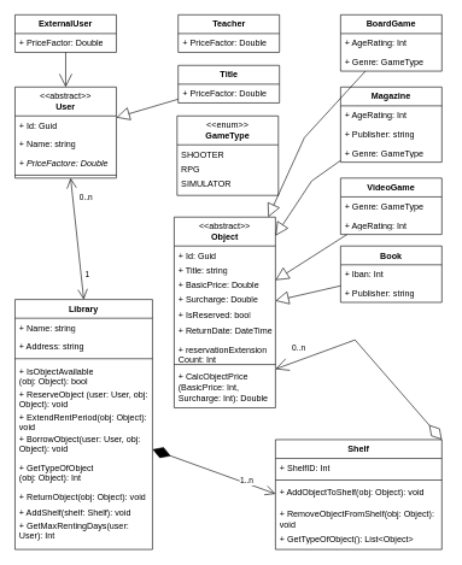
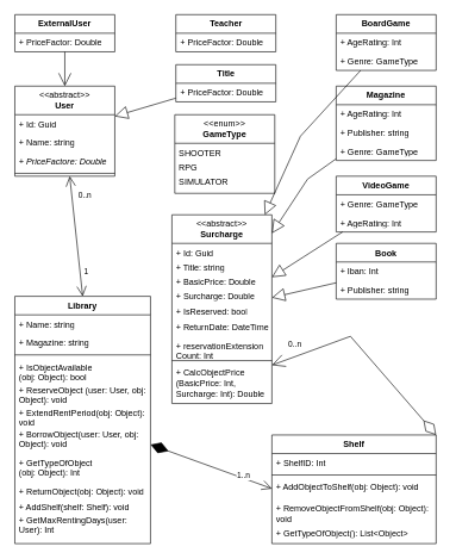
  <mxCell id="0" />
  <mxCell id="1" parent="0" />
  <mxCell id="2" value="Library" style="swimlane;fontStyle=1;align=center;verticalAlign=top;childLayout=stackLayout;horizontal=1;startSize=26;horizontalStack=0;resizeParent=1;resizeParentMax=0;resizeLast=0;collapsible=1;marginBottom=0;whiteSpace=wrap;html=1;" parent="1" vertex="1"><mxGeometry x="20" y="414" width="190" height="346" as="geometry" /></mxCell>
  <mxCell id="3" value="+ Name: string" style="text;strokeColor=none;fillColor=none;align=left;verticalAlign=top;spacingLeft=4;spacingRight=4;overflow=hidden;rotatable=0;points=[[0,0.5],[1,0.5]];portConstraint=eastwest;whiteSpace=wrap;html=1;" parent="2" vertex="1"><mxGeometry y="26" width="190" height="26" as="geometry" /></mxCell>
- <mxCell id="4" value="+ Address: string" style="text;strokeColor=none;fillColor=none;align=left;verticalAlign=top;spacingLeft=4;spacingRight=4;overflow=hidden;rotatable=0;points=[[0,0.5],[1,0.5]];portConstraint=eastwest;whiteSpace=wrap;html=1;" parent="2" vertex="1"><mxGeometry y="52" width="190" height="26" as="geometry" /></mxCell>
+ <mxCell id="4" value="+ Magazine: string" style="text;strokeColor=none;fillColor=none;align=left;verticalAlign=top;spacingLeft=4;spacingRight=4;overflow=hidden;rotatable=0;points=[[0,0.5],[1,0.5]];portConstraint=eastwest;whiteSpace=wrap;html=1;" parent="2" vertex="1"><mxGeometry y="52" width="190" height="26" as="geometry" /></mxCell>
  <mxCell id="5" value="" style="line;strokeWidth=1;fillColor=none;align=left;verticalAlign=middle;spacingTop=-1;spacingLeft=3;spacingRight=3;rotatable=0;labelPosition=right;points=[];portConstraint=eastwest;strokeColor=inherit;" parent="2" vertex="1"><mxGeometry y="78" width="190" height="8" as="geometry" /></mxCell>
  <mxCell id="6" value="+ IsObjectAvailable&lt;div&gt;(obj: Object): bool&lt;/div&gt;" style="text;strokeColor=none;fillColor=none;align=left;verticalAlign=top;spacingLeft=4;spacingRight=4;overflow=hidden;rotatable=0;points=[[0,0.5],[1,0.5]];portConstraint=eastwest;whiteSpace=wrap;html=1;" parent="2" vertex="1"><mxGeometry y="86" width="190" height="32" as="geometry" /></mxCell>
  <mxCell id="7" value="+ ReserveObject&amp;nbsp;&lt;span style=&quot;background-color: initial;&quot;&gt;(user: User, obj: Object): void&lt;/span&gt;" style="text;strokeColor=none;fillColor=none;align=left;verticalAlign=top;spacingLeft=4;spacingRight=4;overflow=hidden;rotatable=0;points=[[0,0.5],[1,0.5]];portConstraint=eastwest;whiteSpace=wrap;html=1;" parent="2" vertex="1"><mxGeometry y="118" width="190" height="32" as="geometry" /></mxCell>
  <mxCell id="8" value="+ ExtendRentPeriod&lt;span style=&quot;background-color: initial;&quot;&gt;(obj: Object): void&lt;/span&gt;" style="text;strokeColor=none;fillColor=none;align=left;verticalAlign=top;spacingLeft=4;spacingRight=4;overflow=hidden;rotatable=0;points=[[0,0.5],[1,0.5]];portConstraint=eastwest;whiteSpace=wrap;html=1;" parent="2" vertex="1"><mxGeometry y="150" width="190" height="30" as="geometry" /></mxCell>
  <mxCell id="9" value="+ BorrowObject(user: User, obj: Object): void" style="text;strokeColor=none;fillColor=none;align=left;verticalAlign=top;spacingLeft=4;spacingRight=4;overflow=hidden;rotatable=0;points=[[0,0.5],[1,0.5]];portConstraint=eastwest;whiteSpace=wrap;html=1;" parent="2" vertex="1"><mxGeometry y="180" width="190" height="40" as="geometry" /></mxCell>
  <mxCell id="10" value="+ GetTypeOfObject&lt;div&gt;(obj: Object): Int&lt;/div&gt;" style="text;strokeColor=none;fillColor=none;align=left;verticalAlign=top;spacingLeft=4;spacingRight=4;overflow=hidden;rotatable=0;points=[[0,0.5],[1,0.5]];portConstraint=eastwest;whiteSpace=wrap;html=1;" parent="2" vertex="1"><mxGeometry y="220" width="190" height="40" as="geometry" /></mxCell>
  <mxCell id="11" value="+ ReturnObject(obj: Object): void" style="text;strokeColor=none;fillColor=none;align=left;verticalAlign=top;spacingLeft=4;spacingRight=4;overflow=hidden;rotatable=0;points=[[0,0.5],[1,0.5]];portConstraint=eastwest;whiteSpace=wrap;html=1;" parent="2" vertex="1"><mxGeometry y="260" width="190" height="22" as="geometry" /></mxCell>
  <mxCell id="12" value="+ AddShelf(shelf: Shelf): void" style="text;strokeColor=none;fillColor=none;align=left;verticalAlign=top;spacingLeft=4;spacingRight=4;overflow=hidden;rotatable=0;points=[[0,0.5],[1,0.5]];portConstraint=eastwest;whiteSpace=wrap;html=1;" parent="2" vertex="1"><mxGeometry y="282" width="190" height="18" as="geometry" /></mxCell>
  <mxCell id="13" value="+ GetMaxRentingDays(user: User): Int" style="text;strokeColor=none;fillColor=none;align=left;verticalAlign=top;spacingLeft=4;spacingRight=4;overflow=hidden;rotatable=0;points=[[0,0.5],[1,0.5]];portConstraint=eastwest;whiteSpace=wrap;html=1;" parent="2" vertex="1"><mxGeometry y="300" width="190" height="46" as="geometry" /></mxCell>
  <mxCell id="14" value="&lt;b&gt;Book&lt;/b&gt;" style="swimlane;fontStyle=0;align=center;verticalAlign=top;childLayout=stackLayout;horizontal=1;startSize=26;horizontalStack=0;resizeParent=1;resizeParentMax=0;resizeLast=0;collapsible=1;marginBottom=0;whiteSpace=wrap;html=1;" parent="1" vertex="1"><mxGeometry x="470" y="340" width="140" height="78" as="geometry" /></mxCell>
  <mxCell id="15" value="+ Iban: Int" style="text;strokeColor=none;fillColor=none;align=left;verticalAlign=top;spacingLeft=4;spacingRight=4;overflow=hidden;rotatable=0;points=[[0,0.5],[1,0.5]];portConstraint=eastwest;whiteSpace=wrap;html=1;" parent="14" vertex="1"><mxGeometry y="26" width="140" height="26" as="geometry" /></mxCell>
  <mxCell id="16" value="+ Publisher: string" style="text;strokeColor=none;fillColor=none;align=left;verticalAlign=top;spacingLeft=4;spacingRight=4;overflow=hidden;rotatable=0;points=[[0,0.5],[1,0.5]];portConstraint=eastwest;whiteSpace=wrap;html=1;" parent="14" vertex="1"><mxGeometry y="52" width="140" height="26" as="geometry" /></mxCell>
  <mxCell id="17" value="&lt;b&gt;Shelf&lt;/b&gt;" style="swimlane;fontStyle=0;align=center;verticalAlign=top;childLayout=stackLayout;horizontal=1;startSize=26;horizontalStack=0;resizeParent=1;resizeParentMax=0;resizeLast=0;collapsible=1;marginBottom=0;whiteSpace=wrap;html=1;" parent="1" vertex="1"><mxGeometry x="380" y="608" width="230" height="152" as="geometry" /></mxCell>
  <mxCell id="18" value="+ ShelfID: Int" style="text;strokeColor=none;fillColor=none;align=left;verticalAlign=top;spacingLeft=4;spacingRight=4;overflow=hidden;rotatable=0;points=[[0,0.5],[1,0.5]];portConstraint=eastwest;whiteSpace=wrap;html=1;" parent="17" vertex="1"><mxGeometry y="26" width="230" height="26" as="geometry" /></mxCell>
  <mxCell id="19" value="" style="line;strokeWidth=1;fillColor=none;align=left;verticalAlign=middle;spacingTop=-1;spacingLeft=3;spacingRight=3;rotatable=0;labelPosition=right;points=[];portConstraint=eastwest;strokeColor=inherit;" parent="17" vertex="1"><mxGeometry y="52" width="230" height="8" as="geometry" /></mxCell>
  <mxCell id="20" value="+ AddObjectToShelf(obj: Object): void" style="text;strokeColor=none;fillColor=none;align=left;verticalAlign=top;spacingLeft=4;spacingRight=4;overflow=hidden;rotatable=0;points=[[0,0.5],[1,0.5]];portConstraint=eastwest;whiteSpace=wrap;html=1;" parent="17" vertex="1"><mxGeometry y="60" width="230" height="30" as="geometry" /></mxCell>
  <mxCell id="21" value="+ RemoveObjectFromShelf(obj: Object): void" style="text;strokeColor=none;fillColor=none;align=left;verticalAlign=top;spacingLeft=4;spacingRight=4;overflow=hidden;rotatable=0;points=[[0,0.5],[1,0.5]];portConstraint=eastwest;whiteSpace=wrap;html=1;" parent="17" vertex="1"><mxGeometry y="90" width="230" height="34" as="geometry" /></mxCell>
  <mxCell id="22" value="+ GetTypeOfObject(): List&amp;lt;Object&amp;gt;" style="text;strokeColor=none;fillColor=none;align=left;verticalAlign=top;spacingLeft=4;spacingRight=4;overflow=hidden;rotatable=0;points=[[0,0.5],[1,0.5]];portConstraint=eastwest;whiteSpace=wrap;html=1;" parent="17" vertex="1"><mxGeometry y="124" width="230" height="28" as="geometry" /></mxCell>
  <mxCell id="23" value="" style="endArrow=diamondThin;endFill=1;endSize=24;html=1;rounded=0;startArrow=open;startFill=0;sourcePerimeterSpacing=8;startSize=12;fontStyle=4;exitX=0;exitY=0.5;exitDx=0;exitDy=0;" parent="1" source="20" target="2" edge="1"><mxGeometry x="0.035" y="-14" width="160" relative="1" as="geometry"><mxPoint x="370" y="663" as="sourcePoint" /><mxPoint x="178" y="840" as="targetPoint" /><Array as="points" /><mxPoint as="offset" /></mxGeometry></mxCell>
  <mxCell id="24" value="1..n" style="edgeLabel;html=1;align=center;verticalAlign=middle;resizable=0;points=[];" parent="23" vertex="1" connectable="0"><mxGeometry x="0.015" relative="1" as="geometry"><mxPoint x="46" y="13" as="offset" /></mxGeometry></mxCell>
  <mxCell id="25" value="" style="endArrow=diamondThin;endFill=0;endSize=24;html=1;rounded=0;entryX=1;entryY=0;entryDx=0;entryDy=0;startArrow=open;startFill=0;sourcePerimeterSpacing=0;targetPerimeterSpacing=0;startSize=16;" parent="1" source="62" target="17" edge="1"><mxGeometry width="160" relative="1" as="geometry"><mxPoint x="520" y="550" as="sourcePoint" /><mxPoint x="238" y="900" as="targetPoint" /><Array as="points"><mxPoint x="490" y="470" /></Array></mxGeometry></mxCell>
  <mxCell id="26" value="0..n" style="edgeLabel;html=1;align=center;verticalAlign=middle;resizable=0;points=[];" parent="25" vertex="1" connectable="0"><mxGeometry x="-0.58" y="-1" relative="1" as="geometry"><mxPoint x="-28" y="-9" as="offset" /></mxGeometry></mxCell>
  <mxCell id="27" value="" style="endArrow=open;endFill=1;endSize=12;html=1;rounded=0;startArrow=open;startFill=0;startSize=12;exitX=0.5;exitY=0;exitDx=0;exitDy=0;" parent="1" source="2" target="30" edge="1"><mxGeometry width="160" relative="1" as="geometry"><mxPoint x="187.589" y="910" as="sourcePoint" /><mxPoint x="80.001" y="600" as="targetPoint" /><Array as="points" /></mxGeometry></mxCell>
  <mxCell id="28" value="0..n" style="edgeLabel;html=1;align=center;verticalAlign=middle;resizable=0;points=[];" parent="27" vertex="1" connectable="0"><mxGeometry x="0.7" y="-3" relative="1" as="geometry"><mxPoint x="15" y="1" as="offset" /></mxGeometry></mxCell>
  <mxCell id="29" value="1" style="edgeLabel;html=1;align=center;verticalAlign=middle;resizable=0;points=[];" parent="27" vertex="1" connectable="0"><mxGeometry x="-0.7" y="2" relative="1" as="geometry"><mxPoint x="9" y="-10" as="offset" /></mxGeometry></mxCell>
  <mxCell id="30" value="&amp;lt;&amp;lt;abstract&amp;gt;&lt;span style=&quot;background-color: initial;&quot;&gt;&amp;gt;&lt;/span&gt;&lt;div&gt;&lt;span style=&quot;background-color: initial;&quot;&gt;&lt;b&gt;User&lt;/b&gt;&lt;/span&gt;&lt;/div&gt;" style="swimlane;fontStyle=0;childLayout=stackLayout;horizontal=1;startSize=40;fillColor=none;horizontalStack=0;resizeParent=1;resizeParentMax=0;resizeLast=0;collapsible=1;marginBottom=0;whiteSpace=wrap;html=1;" parent="1" vertex="1"><mxGeometry x="20" y="120" width="140" height="126" as="geometry" /></mxCell>
  <mxCell id="31" value="+ Id: Guid" style="text;strokeColor=none;fillColor=none;align=left;verticalAlign=top;spacingLeft=4;spacingRight=4;overflow=hidden;rotatable=0;points=[[0,0.5],[1,0.5]];portConstraint=eastwest;whiteSpace=wrap;html=1;" parent="30" vertex="1"><mxGeometry y="40" width="140" height="26" as="geometry" /></mxCell>
  <mxCell id="32" value="+ Name: string" style="text;strokeColor=none;fillColor=none;align=left;verticalAlign=top;spacingLeft=4;spacingRight=4;overflow=hidden;rotatable=0;points=[[0,0.5],[1,0.5]];portConstraint=eastwest;whiteSpace=wrap;html=1;" parent="30" vertex="1"><mxGeometry y="66" width="140" height="26" as="geometry" /></mxCell>
  <mxCell id="33" value="&lt;i&gt;+ PriceFactore: Double&lt;/i&gt;" style="text;strokeColor=none;fillColor=none;align=left;verticalAlign=top;spacingLeft=4;spacingRight=4;overflow=hidden;rotatable=0;points=[[0,0.5],[1,0.5]];portConstraint=eastwest;whiteSpace=wrap;html=1;" parent="30" vertex="1"><mxGeometry y="92" width="140" height="26" as="geometry" /></mxCell>
  <mxCell id="34" value="" style="line;strokeWidth=1;fillColor=none;align=left;verticalAlign=middle;spacingTop=-1;spacingLeft=3;spacingRight=3;rotatable=0;labelPosition=right;points=[];portConstraint=eastwest;strokeColor=inherit;" parent="30" vertex="1"><mxGeometry y="118" width="140" height="8" as="geometry" /></mxCell>
  <mxCell id="35" value="&lt;b&gt;Magazine&lt;/b&gt;" style="swimlane;fontStyle=0;childLayout=stackLayout;horizontal=1;startSize=26;fillColor=none;horizontalStack=0;resizeParent=1;resizeParentMax=0;resizeLast=0;collapsible=1;marginBottom=0;whiteSpace=wrap;html=1;" parent="1" vertex="1"><mxGeometry x="470" y="120" width="140" height="104" as="geometry" /></mxCell>
  <mxCell id="36" value="+ AgeRating: Int" style="text;strokeColor=none;fillColor=none;align=left;verticalAlign=top;spacingLeft=4;spacingRight=4;overflow=hidden;rotatable=0;points=[[0,0.5],[1,0.5]];portConstraint=eastwest;whiteSpace=wrap;html=1;" parent="35" vertex="1"><mxGeometry y="26" width="140" height="26" as="geometry" /></mxCell>
  <mxCell id="37" value="+ Publisher: string" style="text;strokeColor=none;fillColor=none;align=left;verticalAlign=top;spacingLeft=4;spacingRight=4;overflow=hidden;rotatable=0;points=[[0,0.5],[1,0.5]];portConstraint=eastwest;whiteSpace=wrap;html=1;" parent="35" vertex="1"><mxGeometry y="52" width="140" height="26" as="geometry" /></mxCell>
  <mxCell id="38" value="+ Genre: GameType&amp;nbsp;" style="text;strokeColor=none;fillColor=none;align=left;verticalAlign=top;spacingLeft=4;spacingRight=4;overflow=hidden;rotatable=0;points=[[0,0.5],[1,0.5]];portConstraint=eastwest;whiteSpace=wrap;html=1;" parent="35" vertex="1"><mxGeometry y="78" width="140" height="26" as="geometry" /></mxCell>
  <mxCell id="39" value="&lt;b&gt;BoardGame&lt;/b&gt;" style="swimlane;fontStyle=0;childLayout=stackLayout;horizontal=1;startSize=26;fillColor=none;horizontalStack=0;resizeParent=1;resizeParentMax=0;resizeLast=0;collapsible=1;marginBottom=0;whiteSpace=wrap;html=1;" parent="1" vertex="1"><mxGeometry x="470" y="20" width="140" height="78" as="geometry" /></mxCell>
  <mxCell id="40" value="+ AgeRating: Int" style="text;strokeColor=none;fillColor=none;align=left;verticalAlign=top;spacingLeft=4;spacingRight=4;overflow=hidden;rotatable=0;points=[[0,0.5],[1,0.5]];portConstraint=eastwest;whiteSpace=wrap;html=1;" parent="39" vertex="1"><mxGeometry y="26" width="140" height="26" as="geometry" /></mxCell>
  <mxCell id="41" value="+ Genre: GameType&amp;nbsp;" style="text;strokeColor=none;fillColor=none;align=left;verticalAlign=top;spacingLeft=4;spacingRight=4;overflow=hidden;rotatable=0;points=[[0,0.5],[1,0.5]];portConstraint=eastwest;whiteSpace=wrap;html=1;" parent="39" vertex="1"><mxGeometry y="52" width="140" height="26" as="geometry" /></mxCell>
  <mxCell id="42" value="&lt;b&gt;VideoGame&lt;/b&gt;" style="swimlane;fontStyle=0;childLayout=stackLayout;horizontal=1;startSize=26;fillColor=none;horizontalStack=0;resizeParent=1;resizeParentMax=0;resizeLast=0;collapsible=1;marginBottom=0;whiteSpace=wrap;html=1;" parent="1" vertex="1"><mxGeometry x="470" y="246" width="140" height="78" as="geometry" /></mxCell>
  <mxCell id="43" value="+ Genre: GameType&amp;nbsp;" style="text;strokeColor=none;fillColor=none;align=left;verticalAlign=top;spacingLeft=4;spacingRight=4;overflow=hidden;rotatable=0;points=[[0,0.5],[1,0.5]];portConstraint=eastwest;whiteSpace=wrap;html=1;" parent="42" vertex="1"><mxGeometry y="26" width="140" height="26" as="geometry" /></mxCell>
  <mxCell id="44" value="+ AgeRating: Int" style="text;strokeColor=none;fillColor=none;align=left;verticalAlign=top;spacingLeft=4;spacingRight=4;overflow=hidden;rotatable=0;points=[[0,0.5],[1,0.5]];portConstraint=eastwest;whiteSpace=wrap;html=1;" parent="42" vertex="1"><mxGeometry y="52" width="140" height="26" as="geometry" /></mxCell>
  <mxCell id="45" value="&lt;b&gt;ExternalUser&lt;/b&gt;" style="swimlane;fontStyle=0;childLayout=stackLayout;horizontal=1;startSize=26;fillColor=none;horizontalStack=0;resizeParent=1;resizeParentMax=0;resizeLast=0;collapsible=1;marginBottom=0;whiteSpace=wrap;html=1;" parent="1" vertex="1"><mxGeometry x="20" y="20" width="140" height="52" as="geometry" /></mxCell>
  <mxCell id="46" value="+ PriceFactor: Double" style="text;strokeColor=none;fillColor=none;align=left;verticalAlign=top;spacingLeft=4;spacingRight=4;overflow=hidden;rotatable=0;points=[[0,0.5],[1,0.5]];portConstraint=eastwest;whiteSpace=wrap;html=1;" parent="45" vertex="1"><mxGeometry y="26" width="140" height="26" as="geometry" /></mxCell>
  <mxCell id="47" value="&lt;b&gt;Title&lt;/b&gt;" style="swimlane;fontStyle=0;childLayout=stackLayout;horizontal=1;startSize=26;fillColor=none;horizontalStack=0;resizeParent=1;resizeParentMax=0;resizeLast=0;collapsible=1;marginBottom=0;whiteSpace=wrap;html=1;" parent="1" vertex="1"><mxGeometry x="245.5" y="90" width="140" height="52" as="geometry" /></mxCell>
  <mxCell id="48" value="+ PriceFactor: Double" style="text;strokeColor=none;fillColor=none;align=left;verticalAlign=top;spacingLeft=4;spacingRight=4;overflow=hidden;rotatable=0;points=[[0,0.5],[1,0.5]];portConstraint=eastwest;whiteSpace=wrap;html=1;" parent="47" vertex="1"><mxGeometry y="26" width="140" height="26" as="geometry" /></mxCell>
  <mxCell id="49" value="&lt;b&gt;Teacher&lt;/b&gt;" style="swimlane;fontStyle=0;childLayout=stackLayout;horizontal=1;startSize=26;fillColor=none;horizontalStack=0;resizeParent=1;resizeParentMax=0;resizeLast=0;collapsible=1;marginBottom=0;whiteSpace=wrap;html=1;" parent="1" vertex="1"><mxGeometry x="245.5" y="20" width="140" height="52" as="geometry" /></mxCell>
  <mxCell id="50" value="+ PriceFactor: Double" style="text;strokeColor=none;fillColor=none;align=left;verticalAlign=top;spacingLeft=4;spacingRight=4;overflow=hidden;rotatable=0;points=[[0,0.5],[1,0.5]];portConstraint=eastwest;whiteSpace=wrap;html=1;" parent="49" vertex="1"><mxGeometry y="26" width="140" height="26" as="geometry" /></mxCell>
  <mxCell id="51" value="" style="endArrow=open;endSize=16;endFill=0;html=1;rounded=0;" parent="1" source="45" target="30" edge="1"><mxGeometry width="160" relative="1" as="geometry"><mxPoint x="226" y="520" as="sourcePoint" /><mxPoint x="86" y="188" as="targetPoint" /></mxGeometry></mxCell>
  <mxCell id="52" value="" style="endArrow=block;endSize=16;endFill=0;html=1;rounded=0;" parent="1" source="47" target="30" edge="1"><mxGeometry width="160" relative="1" as="geometry"><mxPoint x="215.6" y="160" as="sourcePoint" /><mxPoint x="431" y="450" as="targetPoint" /></mxGeometry></mxCell>
- <mxCell id="53" value="&amp;lt;&amp;lt;abstract&amp;gt;&amp;gt;&lt;div&gt;&lt;b&gt;Object&lt;/b&gt;&lt;/div&gt;" style="swimlane;fontStyle=0;childLayout=stackLayout;horizontal=1;startSize=40;fillColor=none;horizontalStack=0;resizeParent=1;resizeParentMax=0;resizeLast=0;collapsible=1;marginBottom=0;whiteSpace=wrap;html=1;" parent="1" vertex="1"><mxGeometry x="240" y="300" width="140" height="264" as="geometry" /></mxCell>
+ <mxCell id="53" value="&amp;lt;&amp;lt;abstract&amp;gt;&amp;gt;&lt;div&gt;&lt;b&gt;Surcharge&lt;/b&gt;&lt;/div&gt;" style="swimlane;fontStyle=0;childLayout=stackLayout;horizontal=1;startSize=40;fillColor=none;horizontalStack=0;resizeParent=1;resizeParentMax=0;resizeLast=0;collapsible=1;marginBottom=0;whiteSpace=wrap;html=1;" parent="1" vertex="1"><mxGeometry x="240" y="300" width="140" height="264" as="geometry" /></mxCell>
  <mxCell id="54" value="+ Id: Guid" style="text;strokeColor=none;fillColor=none;align=left;verticalAlign=top;spacingLeft=4;spacingRight=4;overflow=hidden;rotatable=0;points=[[0,0.5],[1,0.5]];portConstraint=eastwest;whiteSpace=wrap;html=1;" parent="53" vertex="1"><mxGeometry y="40" width="140" height="20" as="geometry" /></mxCell>
  <mxCell id="55" value="+ Title: string" style="text;strokeColor=none;fillColor=none;align=left;verticalAlign=top;spacingLeft=4;spacingRight=4;overflow=hidden;rotatable=0;points=[[0,0.5],[1,0.5]];portConstraint=eastwest;whiteSpace=wrap;html=1;" parent="53" vertex="1"><mxGeometry y="60" width="140" height="20" as="geometry" /></mxCell>
  <mxCell id="56" value="+ BasicPrice: Double" style="text;strokeColor=none;fillColor=none;align=left;verticalAlign=top;spacingLeft=4;spacingRight=4;overflow=hidden;rotatable=0;points=[[0,0.5],[1,0.5]];portConstraint=eastwest;whiteSpace=wrap;html=1;" parent="53" vertex="1"><mxGeometry y="80" width="140" height="20" as="geometry" /></mxCell>
  <mxCell id="57" value="+ Surcharge: Double" style="text;strokeColor=none;fillColor=none;align=left;verticalAlign=top;spacingLeft=4;spacingRight=4;overflow=hidden;rotatable=0;points=[[0,0.5],[1,0.5]];portConstraint=eastwest;whiteSpace=wrap;html=1;" parent="53" vertex="1"><mxGeometry y="100" width="140" height="22" as="geometry" /></mxCell>
  <mxCell id="58" value="+ IsReserved: bool" style="text;strokeColor=none;fillColor=none;align=left;verticalAlign=top;spacingLeft=4;spacingRight=4;overflow=hidden;rotatable=0;points=[[0,0.5],[1,0.5]];portConstraint=eastwest;whiteSpace=wrap;html=1;" parent="53" vertex="1"><mxGeometry y="122" width="140" height="22" as="geometry" /></mxCell>
  <mxCell id="59" value="+ ReturnDate: DateTime" style="text;strokeColor=none;fillColor=none;align=left;verticalAlign=top;spacingLeft=4;spacingRight=4;overflow=hidden;rotatable=0;points=[[0,0.5],[1,0.5]];portConstraint=eastwest;whiteSpace=wrap;html=1;" parent="53" vertex="1"><mxGeometry y="144" width="140" height="26" as="geometry" /></mxCell>
  <mxCell id="60" value="+ reservationExtension&lt;div&gt;Count: Int&lt;/div&gt;" style="text;strokeColor=none;fillColor=none;align=left;verticalAlign=top;spacingLeft=4;spacingRight=4;overflow=hidden;rotatable=0;points=[[0,0.5],[1,0.5]];portConstraint=eastwest;whiteSpace=wrap;html=1;" vertex="1" parent="53"><mxGeometry y="170" width="140" height="30" as="geometry" /></mxCell>
  <mxCell id="61" value="" style="line;strokeWidth=1;fillColor=none;align=left;verticalAlign=middle;spacingTop=-1;spacingLeft=3;spacingRight=3;rotatable=0;labelPosition=right;points=[];portConstraint=eastwest;strokeColor=inherit;" parent="53" vertex="1"><mxGeometry y="200" width="140" height="8" as="geometry" /></mxCell>
  <mxCell id="62" value="+ CalcObjectPrice&lt;div&gt;(BasicPrice: Int, Surcharge: Int): Double&lt;/div&gt;" style="text;strokeColor=none;fillColor=none;align=left;verticalAlign=top;spacingLeft=4;spacingRight=4;overflow=hidden;rotatable=0;points=[[0,0.5],[1,0.5]];portConstraint=eastwest;whiteSpace=wrap;html=1;" parent="53" vertex="1"><mxGeometry y="208" width="140" height="56" as="geometry" /></mxCell>
  <mxCell id="63" value="" style="endArrow=block;endSize=16;endFill=0;html=1;rounded=0;" parent="1" source="39" target="53" edge="1"><mxGeometry width="160" relative="1" as="geometry"><mxPoint x="448" y="610" as="sourcePoint" /><mxPoint x="338" y="560" as="targetPoint" /><Array as="points"><mxPoint x="420" y="190" /></Array></mxGeometry></mxCell>
  <mxCell id="64" value="" style="endArrow=block;endSize=16;endFill=0;html=1;rounded=0;" parent="1" source="14" target="53" edge="1"><mxGeometry width="160" relative="1" as="geometry"><mxPoint x="485" y="612" as="sourcePoint" /><mxPoint x="388" y="590" as="targetPoint" /></mxGeometry></mxCell>
  <mxCell id="65" value="" style="endArrow=block;endSize=16;endFill=0;html=1;rounded=0;" parent="1" source="42" target="53" edge="1"><mxGeometry width="160" relative="1" as="geometry"><mxPoint x="515" y="590" as="sourcePoint" /><mxPoint x="418" y="568" as="targetPoint" /></mxGeometry></mxCell>
  <mxCell id="66" value="" style="endArrow=block;endSize=16;endFill=0;html=1;rounded=0;" parent="1" source="35" target="53" edge="1"><mxGeometry width="160" relative="1" as="geometry"><mxPoint x="506.5" y="582" as="sourcePoint" /><mxPoint x="409.5" y="560" as="targetPoint" /><Array as="points"><mxPoint x="430" y="250" /></Array></mxGeometry></mxCell>
  <mxCell id="67" value="&amp;lt;&amp;lt;enum&amp;gt;&amp;gt;&lt;div&gt;&lt;b&gt;GameType&lt;/b&gt;&lt;/div&gt;" style="swimlane;fontStyle=0;childLayout=stackLayout;horizontal=1;startSize=40;fillColor=none;horizontalStack=0;resizeParent=1;resizeParentMax=0;resizeLast=0;collapsible=1;marginBottom=0;whiteSpace=wrap;html=1;" parent="1" vertex="1"><mxGeometry x="244" y="160" width="140" height="110" as="geometry" /></mxCell>
  <mxCell id="68" value="SHOOTER" style="text;strokeColor=none;fillColor=none;align=left;verticalAlign=top;spacingLeft=4;spacingRight=4;overflow=hidden;rotatable=0;points=[[0,0.5],[1,0.5]];portConstraint=eastwest;whiteSpace=wrap;html=1;" parent="67" vertex="1"><mxGeometry y="40" width="140" height="20" as="geometry" /></mxCell>
  <mxCell id="69" value="RPG" style="text;strokeColor=none;fillColor=none;align=left;verticalAlign=top;spacingLeft=4;spacingRight=4;overflow=hidden;rotatable=0;points=[[0,0.5],[1,0.5]];portConstraint=eastwest;whiteSpace=wrap;html=1;" parent="67" vertex="1"><mxGeometry y="60" width="140" height="20" as="geometry" /></mxCell>
  <mxCell id="70" value="SIMULATOR" style="text;strokeColor=none;fillColor=none;align=left;verticalAlign=top;spacingLeft=4;spacingRight=4;overflow=hidden;rotatable=0;points=[[0,0.5],[1,0.5]];portConstraint=eastwest;whiteSpace=wrap;html=1;" parent="67" vertex="1"><mxGeometry y="80" width="140" height="30" as="geometry" /></mxCell>
